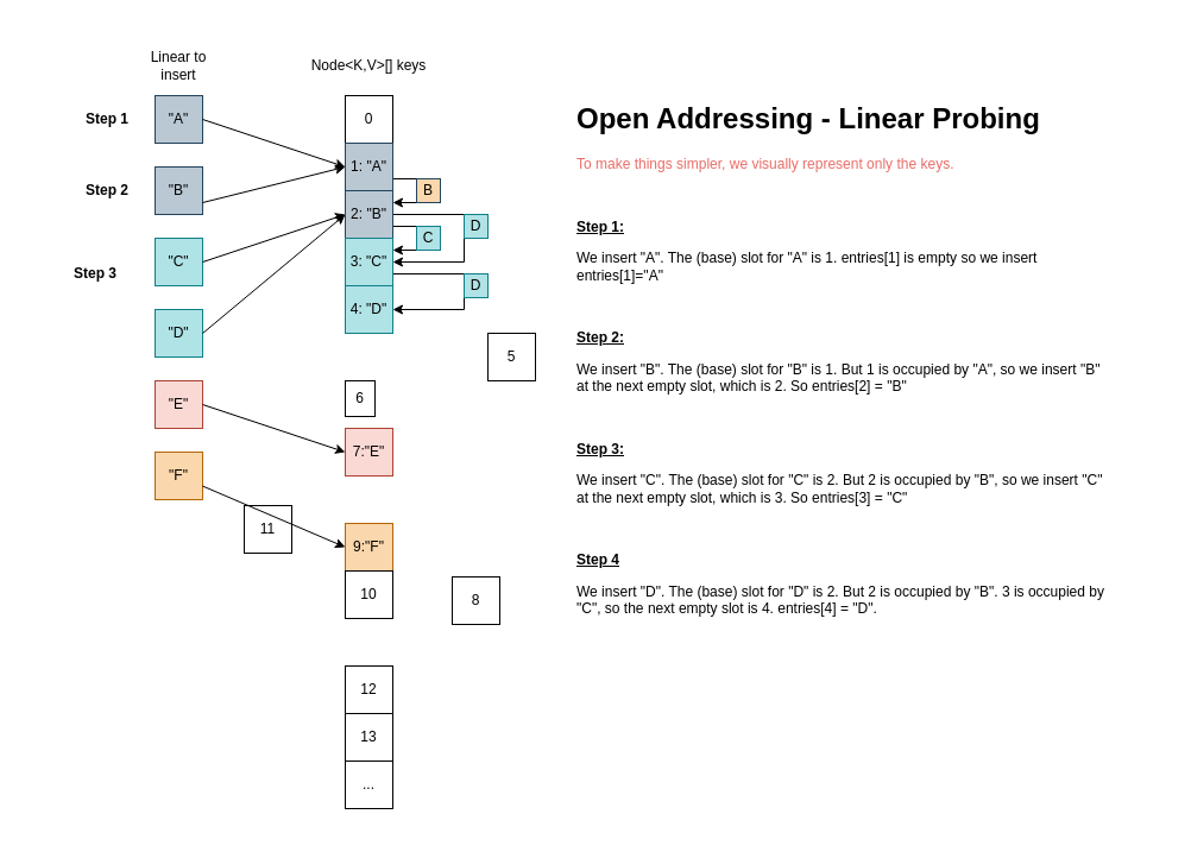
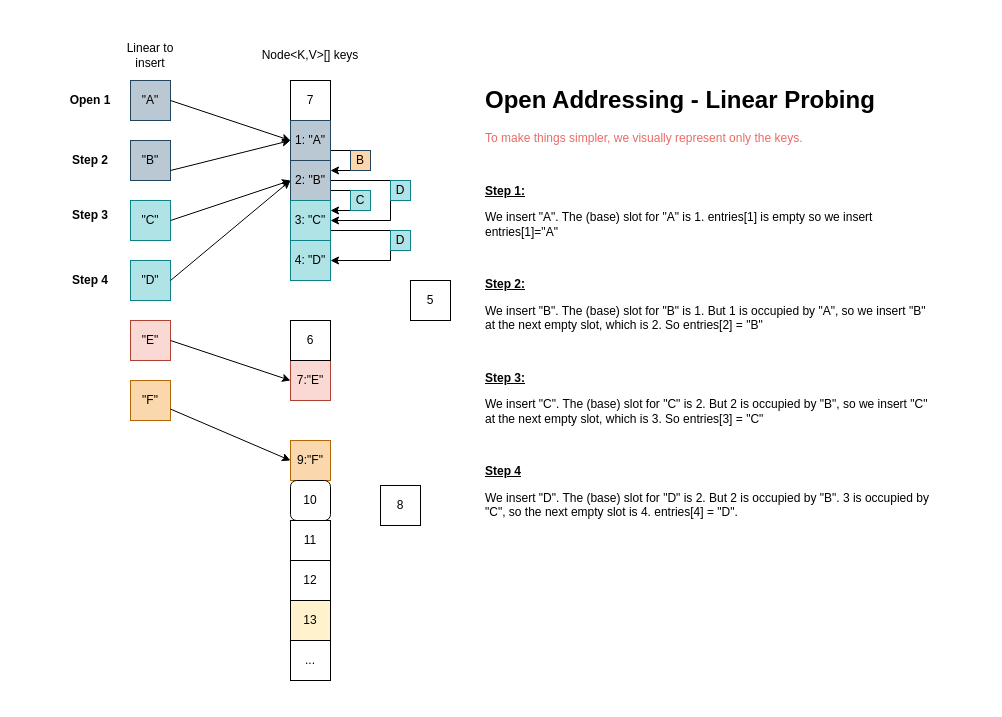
  <mxCell id="0" />
  <mxCell id="1" parent="0" />
  <mxCell id="2" value="" style="rounded=0;whiteSpace=wrap;html=1;fontColor=#EA6B66;fillColor=none;strokeColor=none;" vertex="1" parent="1"><mxGeometry x="20" y="20" width="960" height="675" as="geometry" /></mxCell>
- <mxCell id="3" value="0" style="rounded=0;whiteSpace=wrap;html=1;" vertex="1" parent="1"><mxGeometry x="290" y="80" width="40" height="40" as="geometry" /></mxCell>
+ <mxCell id="3" value="7" style="rounded=0;whiteSpace=wrap;html=1;" vertex="1" parent="1"><mxGeometry x="290" y="80" width="40" height="40" as="geometry" /></mxCell>
  <mxCell id="4" style="edgeStyle=orthogonalEdgeStyle;rounded=0;orthogonalLoop=1;jettySize=auto;html=1;exitX=1;exitY=0.75;exitDx=0;exitDy=0;entryX=1;entryY=0.25;entryDx=0;entryDy=0;" edge="1" parent="1" source="5" target="8"><mxGeometry relative="1" as="geometry"><Array as="points"><mxPoint x="350" y="150" /><mxPoint x="350" y="170" /></Array></mxGeometry></mxCell>
  <mxCell id="5" value="1: &quot;A&quot;" style="rounded=0;whiteSpace=wrap;html=1;fillColor=#bac8d3;strokeColor=#23445d;" vertex="1" parent="1"><mxGeometry x="290" y="120" width="40" height="40" as="geometry" /></mxCell>
  <mxCell id="6" style="edgeStyle=orthogonalEdgeStyle;rounded=0;orthogonalLoop=1;jettySize=auto;html=1;exitX=1;exitY=0.75;exitDx=0;exitDy=0;entryX=1;entryY=0.25;entryDx=0;entryDy=0;" edge="1" parent="1" source="8" target="10"><mxGeometry relative="1" as="geometry"><Array as="points"><mxPoint x="350" y="190" /><mxPoint x="350" y="210" /></Array></mxGeometry></mxCell>
  <mxCell id="7" style="edgeStyle=orthogonalEdgeStyle;rounded=0;orthogonalLoop=1;jettySize=auto;html=1;exitX=1;exitY=0.5;exitDx=0;exitDy=0;entryX=1;entryY=0.5;entryDx=0;entryDy=0;" edge="1" parent="1" source="8" target="10"><mxGeometry relative="1" as="geometry"><Array as="points"><mxPoint x="390" y="180" /><mxPoint x="390" y="220" /></Array></mxGeometry></mxCell>
  <mxCell id="8" value="2: &quot;B&quot;" style="rounded=0;whiteSpace=wrap;html=1;fillColor=#bac8d3;strokeColor=#23445d;" vertex="1" parent="1"><mxGeometry x="290" y="160" width="40" height="40" as="geometry" /></mxCell>
  <mxCell id="9" style="edgeStyle=orthogonalEdgeStyle;rounded=0;orthogonalLoop=1;jettySize=auto;html=1;exitX=1;exitY=0.75;exitDx=0;exitDy=0;entryX=1;entryY=0.5;entryDx=0;entryDy=0;" edge="1" parent="1" source="10" target="11"><mxGeometry relative="1" as="geometry"><Array as="points"><mxPoint x="390" y="230" /><mxPoint x="390" y="260" /></Array></mxGeometry></mxCell>
  <mxCell id="10" value="3: &quot;C&quot;" style="rounded=0;whiteSpace=wrap;html=1;fillColor=#b0e3e6;strokeColor=#0e8088;" vertex="1" parent="1"><mxGeometry x="290" y="200" width="40" height="40" as="geometry" /></mxCell>
  <mxCell id="11" value="4: &quot;D&quot;" style="rounded=0;whiteSpace=wrap;html=1;fillColor=#b0e3e6;strokeColor=#0e8088;" vertex="1" parent="1"><mxGeometry x="290" y="240" width="40" height="40" as="geometry" /></mxCell>
  <mxCell id="12" value="5" style="rounded=0;whiteSpace=wrap;html=1;" vertex="1" parent="1"><mxGeometry x="410" y="280" width="40" height="40" as="geometry" /></mxCell>
  <mxCell id="13" value="7:&quot;E&quot;" style="rounded=0;whiteSpace=wrap;html=1;fillColor=#fad9d5;strokeColor=#ae4132;" vertex="1" parent="1"><mxGeometry x="290" y="360" width="40" height="40" as="geometry" /></mxCell>
  <mxCell id="14" value="8" style="rounded=0;whiteSpace=wrap;html=1;" vertex="1" parent="1"><mxGeometry x="380" y="485" width="40" height="40" as="geometry" /></mxCell>
  <mxCell id="15" value="9:&quot;F&quot;" style="rounded=0;whiteSpace=wrap;html=1;fillColor=#fad7ac;strokeColor=#b46504;" vertex="1" parent="1"><mxGeometry x="290" y="440" width="40" height="40" as="geometry" /></mxCell>
- <mxCell id="16" value="6" style="rounded=0;whiteSpace=wrap;html=1;" vertex="1" parent="1"><mxGeometry x="290" y="320" width="25" height="30" as="geometry" /></mxCell>
- <mxCell id="17" value="10" style="rounded=0;whiteSpace=wrap;html=1;" vertex="1" parent="1"><mxGeometry x="290" y="480" width="40" height="40" as="geometry" /></mxCell>
+ <mxCell id="16" value="6" style="rounded=0;whiteSpace=wrap;html=1;" vertex="1" parent="1"><mxGeometry x="290" y="320" width="40" height="40" as="geometry" /></mxCell>
+ <mxCell id="17" value="10" style="whiteSpace=wrap;html=1;rounded=1;" vertex="1" parent="1"><mxGeometry x="290" y="480" width="40" height="40" as="geometry" /></mxCell>
  <mxCell id="18" value="12" style="rounded=0;whiteSpace=wrap;html=1;" vertex="1" parent="1"><mxGeometry x="290" y="560" width="40" height="40" as="geometry" /></mxCell>
- <mxCell id="19" value="13" style="rounded=0;whiteSpace=wrap;html=1;" vertex="1" parent="1"><mxGeometry x="290" y="600" width="40" height="40" as="geometry" /></mxCell>
+ <mxCell id="19" value="13" style="rounded=0;whiteSpace=wrap;html=1;fillColor=#fff2cc;" vertex="1" parent="1"><mxGeometry x="290" y="600" width="40" height="40" as="geometry" /></mxCell>
  <mxCell id="20" value="..." style="rounded=0;whiteSpace=wrap;html=1;" vertex="1" parent="1"><mxGeometry x="290" y="640" width="40" height="40" as="geometry" /></mxCell>
- <mxCell id="21" value="11" style="rounded=0;whiteSpace=wrap;html=1;" vertex="1" parent="1"><mxGeometry x="205" y="425" width="40" height="40" as="geometry" /></mxCell>
+ <mxCell id="21" value="11" style="rounded=0;whiteSpace=wrap;html=1;" vertex="1" parent="1"><mxGeometry x="290" y="520" width="40" height="40" as="geometry" /></mxCell>
  <mxCell id="22" value="&lt;h1&gt;Open Addressing - Linear Probing&amp;nbsp;&lt;/h1&gt;&lt;p&gt;&lt;font color=&quot;#ea6b66&quot;&gt;To make things simpler, we visually represent only the keys.&lt;/font&gt;&lt;/p&gt;&lt;p&gt;&lt;b&gt;&lt;u&gt;&lt;br&gt;&lt;/u&gt;&lt;/b&gt;&lt;/p&gt;&lt;p&gt;&lt;b&gt;&lt;u&gt;Step 1:&lt;/u&gt;&lt;/b&gt;&lt;/p&gt;&lt;p&gt;We insert &quot;A&quot;. The (base) slot for &quot;A&quot; is 1. entries[1] is empty so we insert entries[1]=&quot;A&quot;&lt;/p&gt;&lt;p&gt;&lt;br&gt;&lt;/p&gt;&lt;p&gt;&lt;b&gt;&lt;u&gt;Step 2:&lt;/u&gt;&lt;/b&gt;&lt;/p&gt;&lt;p&gt;We insert &quot;B&quot;. The (base) slot for &quot;B&quot; is 1. But 1 is occupied by &quot;A&quot;, so we insert &quot;B&quot; at the next empty slot, which is 2. So entries[2] = &quot;B&quot;&lt;/p&gt;&lt;p&gt;&lt;br&gt;&lt;/p&gt;&lt;p&gt;&lt;b&gt;&lt;u&gt;Step 3:&lt;/u&gt;&lt;/b&gt;&lt;/p&gt;&lt;p&gt;We insert &quot;C&quot;. The (base) slot for &quot;C&quot; is 2. But 2 is occupied by &quot;B&quot;, so we insert &quot;C&quot; at the next empty slot, which is 3. So entries[3] = &quot;C&quot;&lt;/p&gt;&lt;p&gt;&lt;br&gt;&lt;/p&gt;&lt;p&gt;&lt;b&gt;&lt;u&gt;Step 4&lt;/u&gt;&lt;/b&gt;&lt;/p&gt;&lt;p&gt;We insert &quot;D&quot;. The (base) slot for &quot;D&quot; is 2. But 2 is occupied by &quot;B&quot;. 3 is occupied by &quot;C&quot;, so the next empty slot is 4. entries[4] = &quot;D&quot;.&lt;/p&gt;&lt;p&gt;&lt;br&gt;&lt;/p&gt;&lt;p&gt;&lt;br&gt;&lt;/p&gt;&lt;p&gt;....&lt;/p&gt;" style="text;html=1;strokeColor=none;fillColor=none;spacing=5;spacingTop=-20;whiteSpace=wrap;overflow=hidden;rounded=0;" vertex="1" parent="1"><mxGeometry x="480" y="80" width="460" height="490" as="geometry" /></mxCell>
  <mxCell id="23" value="&quot;A&quot;" style="whiteSpace=wrap;html=1;aspect=fixed;fillColor=#bac8d3;strokeColor=#23445d;" vertex="1" parent="1"><mxGeometry x="130" y="80" width="40" height="40" as="geometry" /></mxCell>
  <mxCell id="24" value="&quot;B&quot;" style="whiteSpace=wrap;html=1;aspect=fixed;fillColor=#bac8d3;strokeColor=#23445d;" vertex="1" parent="1"><mxGeometry x="130" y="140" width="40" height="40" as="geometry" /></mxCell>
  <mxCell id="25" value="&quot;C&quot;" style="whiteSpace=wrap;html=1;aspect=fixed;fillColor=#b0e3e6;strokeColor=#0e8088;" vertex="1" parent="1"><mxGeometry x="130" y="200" width="40" height="40" as="geometry" /></mxCell>
  <mxCell id="26" value="&quot;D&quot;" style="whiteSpace=wrap;html=1;aspect=fixed;fillColor=#b0e3e6;strokeColor=#0e8088;" vertex="1" parent="1"><mxGeometry x="130" y="260" width="40" height="40" as="geometry" /></mxCell>
  <mxCell id="27" value="&quot;E&quot;" style="whiteSpace=wrap;html=1;aspect=fixed;fillColor=#fad9d5;strokeColor=#ae4132;" vertex="1" parent="1"><mxGeometry x="130" y="320" width="40" height="40" as="geometry" /></mxCell>
  <mxCell id="28" value="&quot;F&quot;" style="whiteSpace=wrap;html=1;aspect=fixed;fillColor=#fad7ac;strokeColor=#b46504;" vertex="1" parent="1"><mxGeometry x="130" y="380" width="40" height="40" as="geometry" /></mxCell>
  <mxCell id="29" value="" style="endArrow=classic;html=1;rounded=0;exitX=1;exitY=0.5;exitDx=0;exitDy=0;entryX=0;entryY=0.5;entryDx=0;entryDy=0;" edge="1" parent="1" source="23" target="5"><mxGeometry width="50" height="50" relative="1" as="geometry"><mxPoint x="440" y="410" as="sourcePoint" /><mxPoint x="490" y="360" as="targetPoint" /></mxGeometry></mxCell>
  <mxCell id="30" value="" style="endArrow=classic;html=1;rounded=0;exitX=1;exitY=0.75;exitDx=0;exitDy=0;entryX=0;entryY=0.5;entryDx=0;entryDy=0;" edge="1" parent="1" source="24" target="5"><mxGeometry width="50" height="50" relative="1" as="geometry"><mxPoint x="190" y="220" as="sourcePoint" /><mxPoint x="240" y="170" as="targetPoint" /></mxGeometry></mxCell>
  <mxCell id="31" value="" style="endArrow=classic;html=1;rounded=0;entryX=0;entryY=0.5;entryDx=0;entryDy=0;" edge="1" parent="1" target="8"><mxGeometry width="50" height="50" relative="1" as="geometry"><mxPoint x="170" y="220" as="sourcePoint" /><mxPoint x="220" y="170" as="targetPoint" /></mxGeometry></mxCell>
  <mxCell id="32" value="" style="endArrow=classic;html=1;rounded=0;entryX=0;entryY=0.5;entryDx=0;entryDy=0;" edge="1" parent="1" target="8"><mxGeometry width="50" height="50" relative="1" as="geometry"><mxPoint x="170" y="280" as="sourcePoint" /><mxPoint x="220" y="230" as="targetPoint" /></mxGeometry></mxCell>
  <mxCell id="33" value="" style="endArrow=classic;html=1;rounded=0;exitX=1;exitY=0.5;exitDx=0;exitDy=0;entryX=0;entryY=0.5;entryDx=0;entryDy=0;" edge="1" parent="1" source="27" target="13"><mxGeometry width="50" height="50" relative="1" as="geometry"><mxPoint x="440" y="410" as="sourcePoint" /><mxPoint x="490" y="360" as="targetPoint" /></mxGeometry></mxCell>
  <mxCell id="34" value="" style="endArrow=classic;html=1;rounded=0;entryX=0;entryY=0.5;entryDx=0;entryDy=0;" edge="1" parent="1" source="28" target="15"><mxGeometry width="50" height="50" relative="1" as="geometry"><mxPoint x="440" y="410" as="sourcePoint" /><mxPoint x="490" y="360" as="targetPoint" /></mxGeometry></mxCell>
  <mxCell id="35" value="B" style="rounded=0;whiteSpace=wrap;html=1;fillColor=#fad7ac;strokeColor=#23445d;" vertex="1" parent="1"><mxGeometry x="350" y="150" width="20" height="20" as="geometry" /></mxCell>
  <mxCell id="36" value="C" style="rounded=0;whiteSpace=wrap;html=1;fillColor=#b0e3e6;strokeColor=#0e8088;" vertex="1" parent="1"><mxGeometry x="350" y="190" width="20" height="20" as="geometry" /></mxCell>
  <mxCell id="37" value="D" style="rounded=0;whiteSpace=wrap;html=1;fillColor=#b0e3e6;strokeColor=#0e8088;" vertex="1" parent="1"><mxGeometry x="390" y="180" width="20" height="20" as="geometry" /></mxCell>
  <mxCell id="38" value="D" style="rounded=0;whiteSpace=wrap;html=1;fillColor=#b0e3e6;strokeColor=#0e8088;" vertex="1" parent="1"><mxGeometry x="390" y="230" width="20" height="20" as="geometry" /></mxCell>
  <mxCell id="39" value="Node&amp;lt;K,V&amp;gt;[] keys" style="text;html=1;strokeColor=none;fillColor=none;align=center;verticalAlign=middle;whiteSpace=wrap;rounded=0;" vertex="1" parent="1"><mxGeometry x="250" y="40" width="120" height="30" as="geometry" /></mxCell>
- <mxCell id="40" value="Step 1" style="text;html=1;strokeColor=none;fillColor=none;align=center;verticalAlign=middle;whiteSpace=wrap;rounded=0;fontStyle=1" vertex="1" parent="1"><mxGeometry x="60" y="85" width="60" height="30" as="geometry" /></mxCell>
+ <mxCell id="40" value="Open 1" style="text;html=1;strokeColor=none;fillColor=none;align=center;verticalAlign=middle;whiteSpace=wrap;rounded=0;fontStyle=1" vertex="1" parent="1"><mxGeometry x="60" y="85" width="60" height="30" as="geometry" /></mxCell>
  <mxCell id="41" value="Step 2" style="text;html=1;strokeColor=none;fillColor=none;align=center;verticalAlign=middle;whiteSpace=wrap;rounded=0;fontStyle=1" vertex="1" parent="1"><mxGeometry x="60" y="145" width="60" height="30" as="geometry" /></mxCell>
- <mxCell id="42" value="Step 3" style="text;html=1;strokeColor=none;fillColor=none;align=center;verticalAlign=middle;whiteSpace=wrap;rounded=0;fontStyle=1" vertex="1" parent="1"><mxGeometry x="50" y="215" width="60" height="30" as="geometry" /></mxCell>
+ <mxCell id="42" value="Step 3" style="text;html=1;strokeColor=none;fillColor=none;align=center;verticalAlign=middle;whiteSpace=wrap;rounded=0;fontStyle=1" vertex="1" parent="1"><mxGeometry x="60" y="200" width="60" height="30" as="geometry" /></mxCell>
+ <mxCell id="43" value="Step 4" style="text;html=1;strokeColor=none;fillColor=none;align=center;verticalAlign=middle;whiteSpace=wrap;rounded=0;fontStyle=1" vertex="1" parent="1"><mxGeometry x="60" y="265" width="60" height="30" as="geometry" /></mxCell>
  <mxCell id="44" value="Linear to insert" style="text;html=1;strokeColor=none;fillColor=none;align=center;verticalAlign=middle;whiteSpace=wrap;rounded=0;" vertex="1" parent="1"><mxGeometry x="120" y="40" width="60" height="30" as="geometry" /></mxCell>
